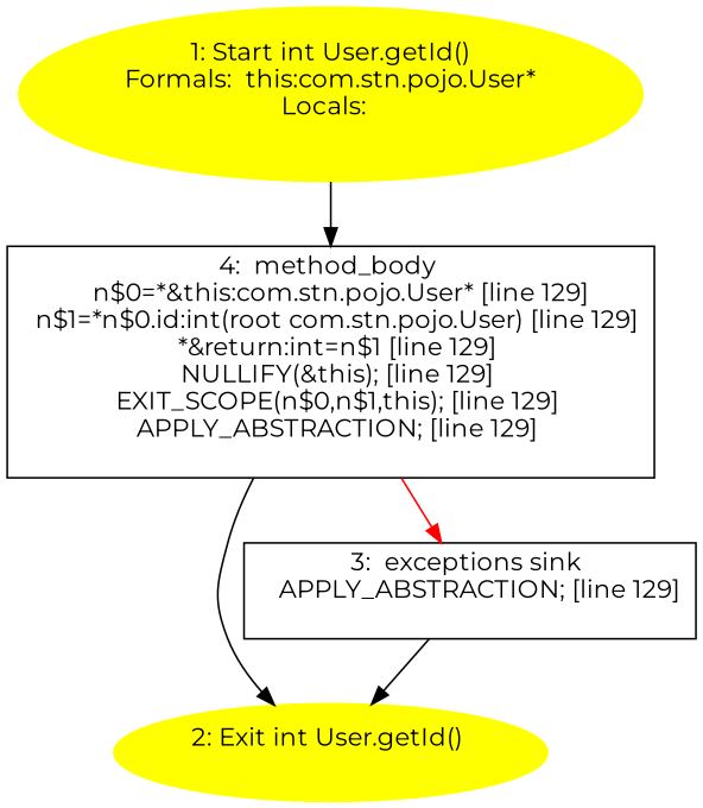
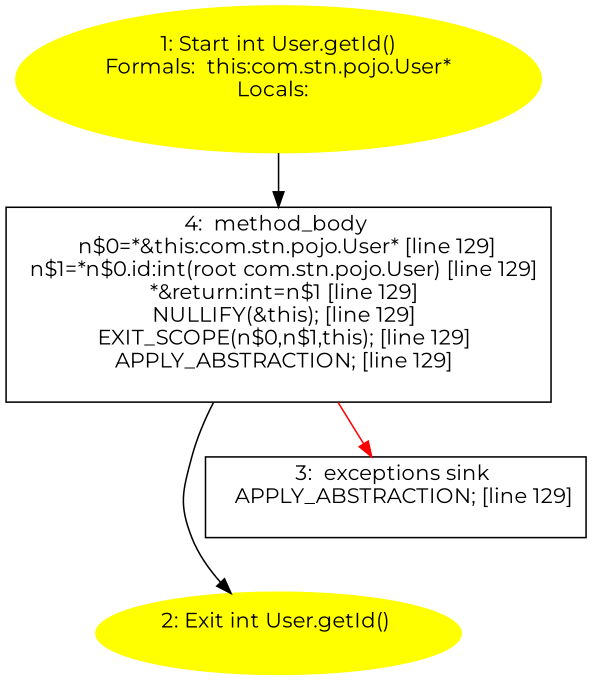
  digraph {
    fontname=Montserrat
    node [fontname=Montserrat]
    edge [fontname=Montserrat]
    n1 [color=yellow label="1: Start int User.getId()\nFormals:  this:com.stn.pojo.User*\nLocals:  \n  " style=filled]
    n2 [label="4:  method_body \n   n$0=*&this:com.stn.pojo.User* [line 129]\n  n$1=*n$0.id:int(root com.stn.pojo.User) [line 129]\n  *&return:int=n$1 [line 129]\n  NULLIFY(&this); [line 129]\n  EXIT_SCOPE(n$0,n$1,this); [line 129]\n  APPLY_ABSTRACTION; [line 129]\n " shape=box]
    n3 [color=yellow label="2: Exit int User.getId() \n  " style=filled]
    n4 [label="3:  exceptions sink \n   APPLY_ABSTRACTION; [line 129]\n " shape=box]
    n1 -> n2
    n2 -> n3
    n2 -> n4 [color=red]
-   n4 -> n3
  }
